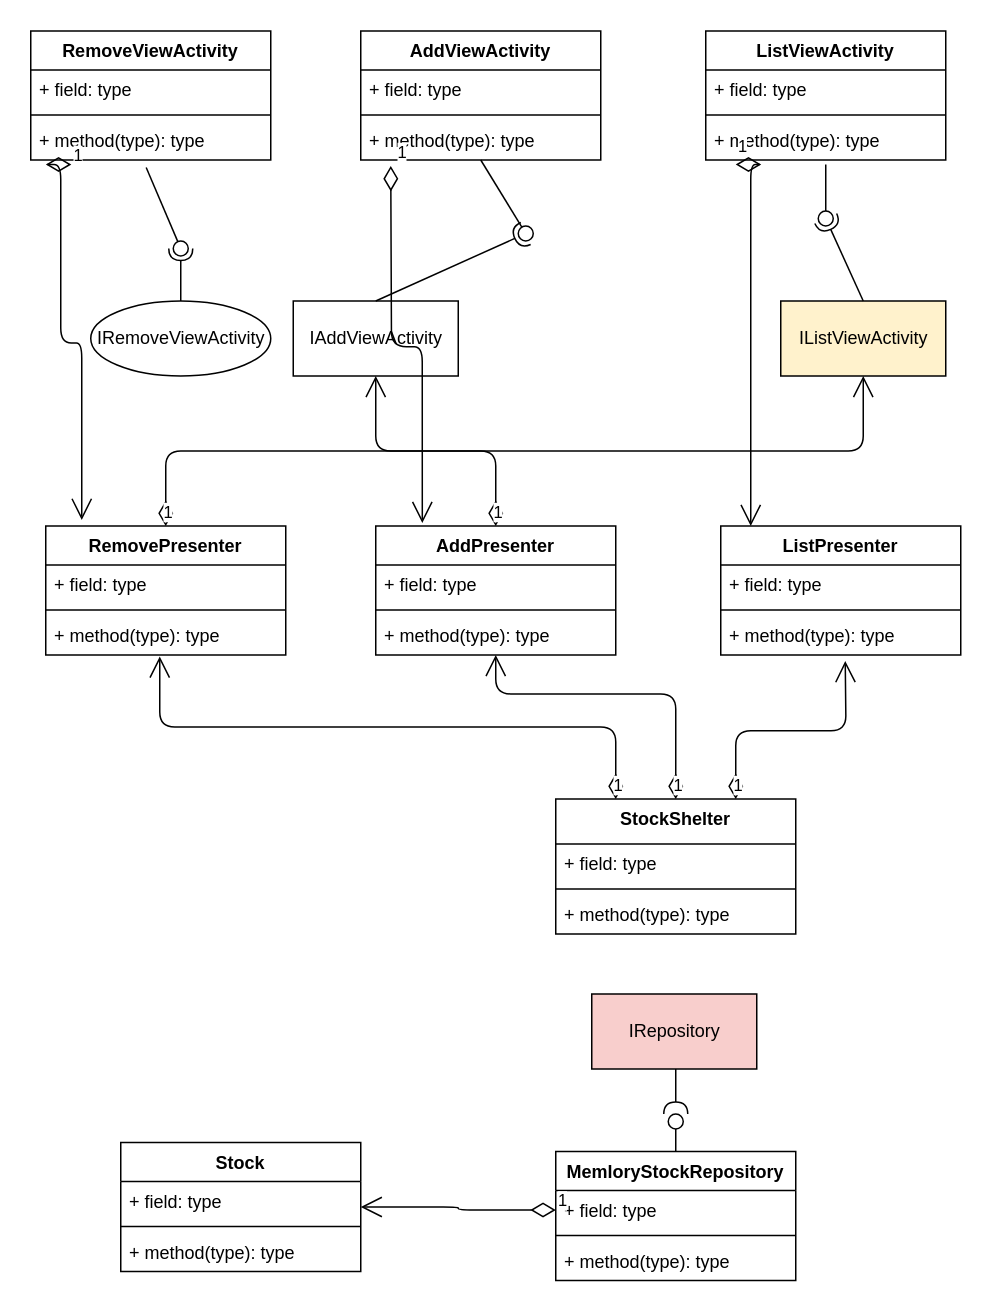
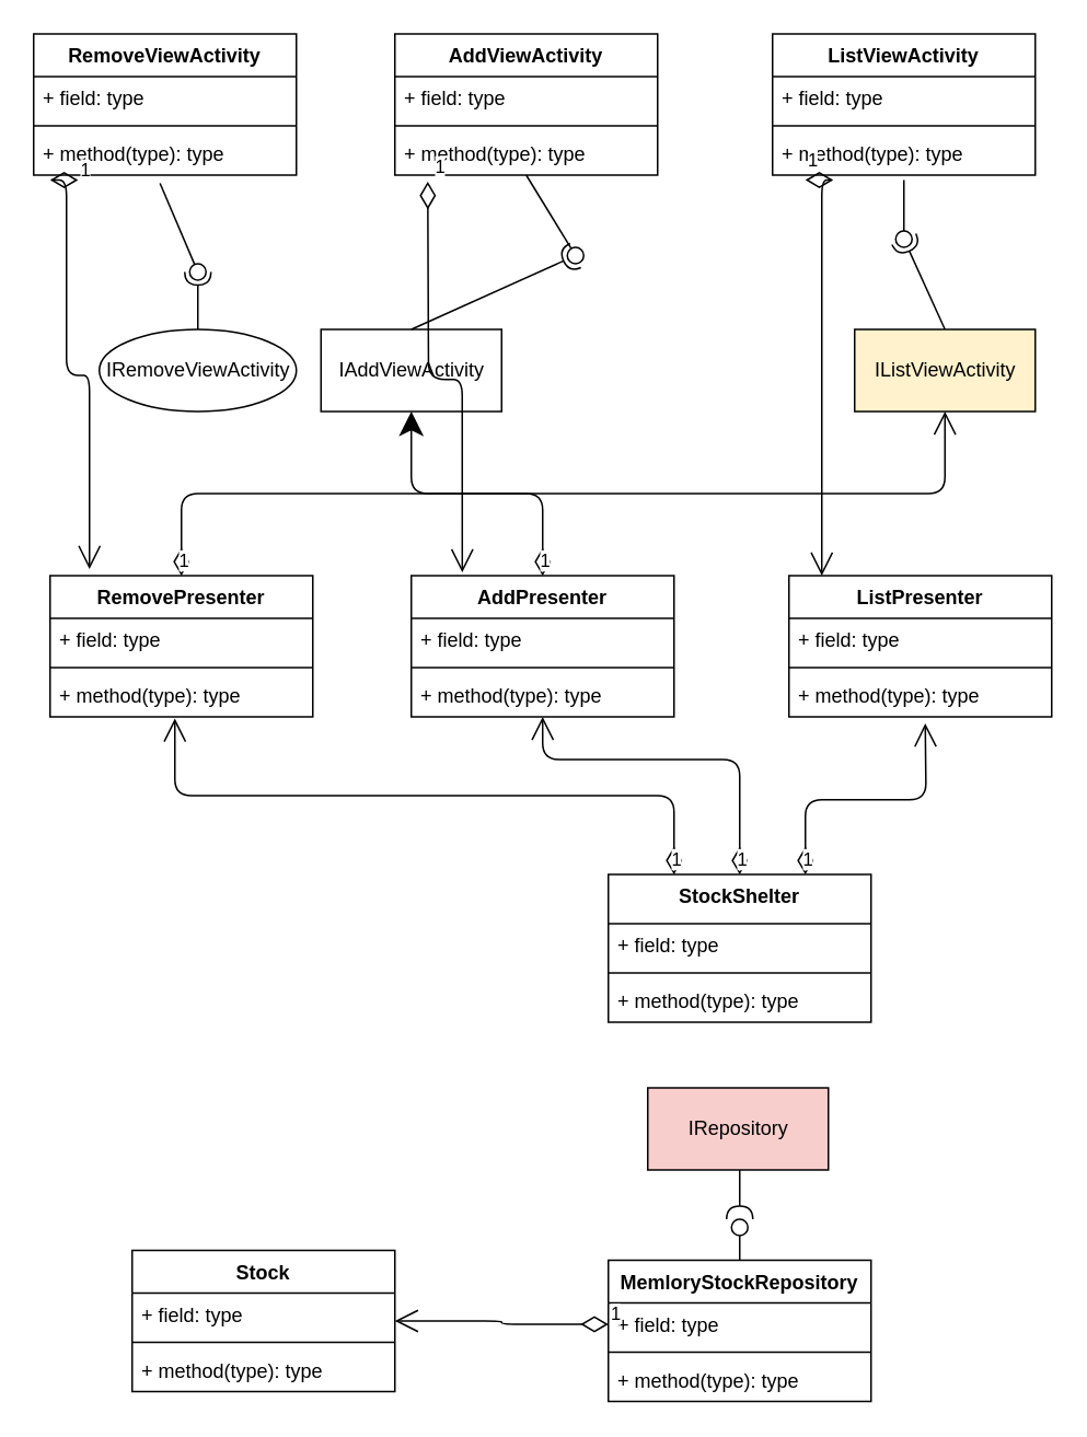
  <mxCell id="0" />
  <mxCell id="1" parent="0" />
  <mxCell id="2" value="StockShelter" style="swimlane;fontStyle=1;align=center;verticalAlign=top;childLayout=stackLayout;horizontal=1;startSize=30;horizontalStack=0;resizeParent=1;resizeParentMax=0;resizeLast=0;collapsible=1;marginBottom=0;" vertex="1" parent="1"><mxGeometry x="370" y="532" width="160" height="90" as="geometry" /></mxCell>
  <mxCell id="3" value="1" style="endArrow=open;html=1;endSize=12;startArrow=diamondThin;startSize=14;startFill=0;edgeStyle=orthogonalEdgeStyle;align=left;verticalAlign=bottom;entryX=0.5;entryY=1;entryDx=0;entryDy=0;" edge="1" parent="2" target="11"><mxGeometry x="-1" y="3" relative="1" as="geometry"><mxPoint x="80" as="sourcePoint" /><mxPoint x="240" as="targetPoint" /><Array as="points"><mxPoint x="80" y="-70" /><mxPoint x="-40" y="-70" /></Array></mxGeometry></mxCell>
  <mxCell id="4" value="+ field: type" style="text;strokeColor=none;fillColor=none;align=left;verticalAlign=top;spacingLeft=4;spacingRight=4;overflow=hidden;rotatable=0;points=[[0,0.5],[1,0.5]];portConstraint=eastwest;" vertex="1" parent="2"><mxGeometry y="30" width="160" height="26" as="geometry" /></mxCell>
  <mxCell id="5" value="" style="line;strokeWidth=1;fillColor=none;align=left;verticalAlign=middle;spacingTop=-1;spacingLeft=3;spacingRight=3;rotatable=0;labelPosition=right;points=[];portConstraint=eastwest;" vertex="1" parent="2"><mxGeometry y="56" width="160" height="8" as="geometry" /></mxCell>
  <mxCell id="6" value="+ method(type): type" style="text;strokeColor=none;fillColor=none;align=left;verticalAlign=top;spacingLeft=4;spacingRight=4;overflow=hidden;rotatable=0;points=[[0,0.5],[1,0.5]];portConstraint=eastwest;" vertex="1" parent="2"><mxGeometry y="64" width="160" height="26" as="geometry" /></mxCell>
  <mxCell id="7" value="ListPresenter" style="swimlane;fontStyle=1;align=center;verticalAlign=top;childLayout=stackLayout;horizontal=1;startSize=26;horizontalStack=0;resizeParent=1;resizeParentMax=0;resizeLast=0;collapsible=1;marginBottom=0;" vertex="1" parent="1"><mxGeometry x="480" y="350" width="160" height="86" as="geometry" /></mxCell>
  <mxCell id="8" value="+ field: type" style="text;strokeColor=none;fillColor=none;align=left;verticalAlign=top;spacingLeft=4;spacingRight=4;overflow=hidden;rotatable=0;points=[[0,0.5],[1,0.5]];portConstraint=eastwest;" vertex="1" parent="7"><mxGeometry y="26" width="160" height="26" as="geometry" /></mxCell>
  <mxCell id="9" value="" style="line;strokeWidth=1;fillColor=none;align=left;verticalAlign=middle;spacingTop=-1;spacingLeft=3;spacingRight=3;rotatable=0;labelPosition=right;points=[];portConstraint=eastwest;" vertex="1" parent="7"><mxGeometry y="52" width="160" height="8" as="geometry" /></mxCell>
  <mxCell id="10" value="+ method(type): type" style="text;strokeColor=none;fillColor=none;align=left;verticalAlign=top;spacingLeft=4;spacingRight=4;overflow=hidden;rotatable=0;points=[[0,0.5],[1,0.5]];portConstraint=eastwest;" vertex="1" parent="7"><mxGeometry y="60" width="160" height="26" as="geometry" /></mxCell>
  <mxCell id="11" value="AddPresenter" style="swimlane;fontStyle=1;align=center;verticalAlign=top;childLayout=stackLayout;horizontal=1;startSize=26;horizontalStack=0;resizeParent=1;resizeParentMax=0;resizeLast=0;collapsible=1;marginBottom=0;" vertex="1" parent="1"><mxGeometry x="250" y="350" width="160" height="86" as="geometry" /></mxCell>
  <mxCell id="12" value="+ field: type" style="text;strokeColor=none;fillColor=none;align=left;verticalAlign=top;spacingLeft=4;spacingRight=4;overflow=hidden;rotatable=0;points=[[0,0.5],[1,0.5]];portConstraint=eastwest;" vertex="1" parent="11"><mxGeometry y="26" width="160" height="26" as="geometry" /></mxCell>
  <mxCell id="13" value="" style="line;strokeWidth=1;fillColor=none;align=left;verticalAlign=middle;spacingTop=-1;spacingLeft=3;spacingRight=3;rotatable=0;labelPosition=right;points=[];portConstraint=eastwest;" vertex="1" parent="11"><mxGeometry y="52" width="160" height="8" as="geometry" /></mxCell>
  <mxCell id="14" value="+ method(type): type" style="text;strokeColor=none;fillColor=none;align=left;verticalAlign=top;spacingLeft=4;spacingRight=4;overflow=hidden;rotatable=0;points=[[0,0.5],[1,0.5]];portConstraint=eastwest;" vertex="1" parent="11"><mxGeometry y="60" width="160" height="26" as="geometry" /></mxCell>
  <mxCell id="15" value="RemovePresenter" style="swimlane;fontStyle=1;align=center;verticalAlign=top;childLayout=stackLayout;horizontal=1;startSize=26;horizontalStack=0;resizeParent=1;resizeParentMax=0;resizeLast=0;collapsible=1;marginBottom=0;" vertex="1" parent="1"><mxGeometry x="30" y="350" width="160" height="86" as="geometry" /></mxCell>
  <mxCell id="16" value="+ field: type" style="text;strokeColor=none;fillColor=none;align=left;verticalAlign=top;spacingLeft=4;spacingRight=4;overflow=hidden;rotatable=0;points=[[0,0.5],[1,0.5]];portConstraint=eastwest;" vertex="1" parent="15"><mxGeometry y="26" width="160" height="26" as="geometry" /></mxCell>
  <mxCell id="17" value="" style="line;strokeWidth=1;fillColor=none;align=left;verticalAlign=middle;spacingTop=-1;spacingLeft=3;spacingRight=3;rotatable=0;labelPosition=right;points=[];portConstraint=eastwest;" vertex="1" parent="15"><mxGeometry y="52" width="160" height="8" as="geometry" /></mxCell>
  <mxCell id="18" value="+ method(type): type" style="text;strokeColor=none;fillColor=none;align=left;verticalAlign=top;spacingLeft=4;spacingRight=4;overflow=hidden;rotatable=0;points=[[0,0.5],[1,0.5]];portConstraint=eastwest;" vertex="1" parent="15"><mxGeometry y="60" width="160" height="26" as="geometry" /></mxCell>
  <mxCell id="19" value="AddViewActivity" style="swimlane;fontStyle=1;align=center;verticalAlign=top;childLayout=stackLayout;horizontal=1;startSize=26;horizontalStack=0;resizeParent=1;resizeParentMax=0;resizeLast=0;collapsible=1;marginBottom=0;" vertex="1" parent="1"><mxGeometry x="240" y="20" width="160" height="86" as="geometry" /></mxCell>
  <mxCell id="20" value="+ field: type" style="text;strokeColor=none;fillColor=none;align=left;verticalAlign=top;spacingLeft=4;spacingRight=4;overflow=hidden;rotatable=0;points=[[0,0.5],[1,0.5]];portConstraint=eastwest;" vertex="1" parent="19"><mxGeometry y="26" width="160" height="26" as="geometry" /></mxCell>
  <mxCell id="21" value="" style="line;strokeWidth=1;fillColor=none;align=left;verticalAlign=middle;spacingTop=-1;spacingLeft=3;spacingRight=3;rotatable=0;labelPosition=right;points=[];portConstraint=eastwest;" vertex="1" parent="19"><mxGeometry y="52" width="160" height="8" as="geometry" /></mxCell>
  <mxCell id="22" value="+ method(type): type" style="text;strokeColor=none;fillColor=none;align=left;verticalAlign=top;spacingLeft=4;spacingRight=4;overflow=hidden;rotatable=0;points=[[0,0.5],[1,0.5]];portConstraint=eastwest;" vertex="1" parent="19"><mxGeometry y="60" width="160" height="26" as="geometry" /></mxCell>
  <mxCell id="23" value="ListViewActivity" style="swimlane;fontStyle=1;align=center;verticalAlign=top;childLayout=stackLayout;horizontal=1;startSize=26;horizontalStack=0;resizeParent=1;resizeParentMax=0;resizeLast=0;collapsible=1;marginBottom=0;" vertex="1" parent="1"><mxGeometry x="470" y="20" width="160" height="86" as="geometry" /></mxCell>
  <mxCell id="24" value="+ field: type" style="text;strokeColor=none;fillColor=none;align=left;verticalAlign=top;spacingLeft=4;spacingRight=4;overflow=hidden;rotatable=0;points=[[0,0.5],[1,0.5]];portConstraint=eastwest;" vertex="1" parent="23"><mxGeometry y="26" width="160" height="26" as="geometry" /></mxCell>
  <mxCell id="25" value="" style="line;strokeWidth=1;fillColor=none;align=left;verticalAlign=middle;spacingTop=-1;spacingLeft=3;spacingRight=3;rotatable=0;labelPosition=right;points=[];portConstraint=eastwest;" vertex="1" parent="23"><mxGeometry y="52" width="160" height="8" as="geometry" /></mxCell>
  <mxCell id="26" value="+ method(type): type" style="text;strokeColor=none;fillColor=none;align=left;verticalAlign=top;spacingLeft=4;spacingRight=4;overflow=hidden;rotatable=0;points=[[0,0.5],[1,0.5]];portConstraint=eastwest;" vertex="1" parent="23"><mxGeometry y="60" width="160" height="26" as="geometry" /></mxCell>
  <mxCell id="27" value="RemoveViewActivity" style="swimlane;fontStyle=1;align=center;verticalAlign=top;childLayout=stackLayout;horizontal=1;startSize=26;horizontalStack=0;resizeParent=1;resizeParentMax=0;resizeLast=0;collapsible=1;marginBottom=0;" vertex="1" parent="1"><mxGeometry x="20" y="20" width="160" height="86" as="geometry" /></mxCell>
  <mxCell id="28" value="+ field: type" style="text;strokeColor=none;fillColor=none;align=left;verticalAlign=top;spacingLeft=4;spacingRight=4;overflow=hidden;rotatable=0;points=[[0,0.5],[1,0.5]];portConstraint=eastwest;" vertex="1" parent="27"><mxGeometry y="26" width="160" height="26" as="geometry" /></mxCell>
  <mxCell id="29" value="" style="line;strokeWidth=1;fillColor=none;align=left;verticalAlign=middle;spacingTop=-1;spacingLeft=3;spacingRight=3;rotatable=0;labelPosition=right;points=[];portConstraint=eastwest;" vertex="1" parent="27"><mxGeometry y="52" width="160" height="8" as="geometry" /></mxCell>
  <mxCell id="30" value="+ method(type): type" style="text;strokeColor=none;fillColor=none;align=left;verticalAlign=top;spacingLeft=4;spacingRight=4;overflow=hidden;rotatable=0;points=[[0,0.5],[1,0.5]];portConstraint=eastwest;" vertex="1" parent="27"><mxGeometry y="60" width="160" height="26" as="geometry" /></mxCell>
  <mxCell id="31" value="MemloryStockRepository" style="swimlane;fontStyle=1;align=center;verticalAlign=top;childLayout=stackLayout;horizontal=1;startSize=26;horizontalStack=0;resizeParent=1;resizeParentMax=0;resizeLast=0;collapsible=1;marginBottom=0;" vertex="1" parent="1"><mxGeometry x="370" y="767" width="160" height="86" as="geometry" /></mxCell>
  <mxCell id="32" value="+ field: type" style="text;strokeColor=none;fillColor=none;align=left;verticalAlign=top;spacingLeft=4;spacingRight=4;overflow=hidden;rotatable=0;points=[[0,0.5],[1,0.5]];portConstraint=eastwest;" vertex="1" parent="31"><mxGeometry y="26" width="160" height="26" as="geometry" /></mxCell>
  <mxCell id="33" value="" style="line;strokeWidth=1;fillColor=none;align=left;verticalAlign=middle;spacingTop=-1;spacingLeft=3;spacingRight=3;rotatable=0;labelPosition=right;points=[];portConstraint=eastwest;" vertex="1" parent="31"><mxGeometry y="52" width="160" height="8" as="geometry" /></mxCell>
  <mxCell id="34" value="+ method(type): type" style="text;strokeColor=none;fillColor=none;align=left;verticalAlign=top;spacingLeft=4;spacingRight=4;overflow=hidden;rotatable=0;points=[[0,0.5],[1,0.5]];portConstraint=eastwest;" vertex="1" parent="31"><mxGeometry y="60" width="160" height="26" as="geometry" /></mxCell>
  <mxCell id="35" value="Stock" style="swimlane;fontStyle=1;align=center;verticalAlign=top;childLayout=stackLayout;horizontal=1;startSize=26;horizontalStack=0;resizeParent=1;resizeParentMax=0;resizeLast=0;collapsible=1;marginBottom=0;" vertex="1" parent="1"><mxGeometry x="80" y="761" width="160" height="86" as="geometry" /></mxCell>
  <mxCell id="36" value="+ field: type" style="text;strokeColor=none;fillColor=none;align=left;verticalAlign=top;spacingLeft=4;spacingRight=4;overflow=hidden;rotatable=0;points=[[0,0.5],[1,0.5]];portConstraint=eastwest;" vertex="1" parent="35"><mxGeometry y="26" width="160" height="26" as="geometry" /></mxCell>
  <mxCell id="37" value="" style="line;strokeWidth=1;fillColor=none;align=left;verticalAlign=middle;spacingTop=-1;spacingLeft=3;spacingRight=3;rotatable=0;labelPosition=right;points=[];portConstraint=eastwest;" vertex="1" parent="35"><mxGeometry y="52" width="160" height="8" as="geometry" /></mxCell>
  <mxCell id="38" value="+ method(type): type" style="text;strokeColor=none;fillColor=none;align=left;verticalAlign=top;spacingLeft=4;spacingRight=4;overflow=hidden;rotatable=0;points=[[0,0.5],[1,0.5]];portConstraint=eastwest;" vertex="1" parent="35"><mxGeometry y="60" width="160" height="26" as="geometry" /></mxCell>
  <mxCell id="39" value="" style="rounded=0;orthogonalLoop=1;jettySize=auto;html=1;endArrow=none;endFill=0;exitX=0.5;exitY=0;exitDx=0;exitDy=0;" edge="1" target="41" parent="1" source="31"><mxGeometry relative="1" as="geometry"><mxPoint x="300" y="647" as="sourcePoint" /></mxGeometry></mxCell>
  <mxCell id="40" value="" style="rounded=0;orthogonalLoop=1;jettySize=auto;html=1;endArrow=halfCircle;endFill=0;endSize=6;strokeWidth=1;" edge="1" parent="1"><mxGeometry relative="1" as="geometry"><mxPoint x="450" y="712" as="sourcePoint" /><mxPoint x="450" y="742" as="targetPoint" /></mxGeometry></mxCell>
  <mxCell id="41" value="" style="ellipse;whiteSpace=wrap;html=1;fontFamily=Helvetica;fontSize=12;fontColor=#000000;align=center;strokeColor=#000000;fillColor=#ffffff;points=[];aspect=fixed;resizable=0;" vertex="1" parent="1"><mxGeometry x="445" y="742" width="10" height="10" as="geometry" /></mxCell>
  <mxCell id="42" value="1" style="endArrow=open;html=1;endSize=12;startArrow=diamondThin;startSize=14;startFill=0;edgeStyle=orthogonalEdgeStyle;align=left;verticalAlign=bottom;exitX=0;exitY=0.5;exitDx=0;exitDy=0;entryX=1;entryY=0.5;entryDx=0;entryDy=0;" edge="1" parent="1" source="32" target="35"><mxGeometry x="-1" y="3" relative="1" as="geometry"><mxPoint x="240" y="652" as="sourcePoint" /><mxPoint x="400" y="652" as="targetPoint" /></mxGeometry></mxCell>
  <mxCell id="43" value="IRepository" style="html=1;fillColor=#f8cecc;" vertex="1" parent="1"><mxGeometry x="394" y="662" width="110" height="50" as="geometry" /></mxCell>
  <mxCell id="44" value="1" style="endArrow=open;html=1;endSize=12;startArrow=diamondThin;startSize=14;startFill=0;edgeStyle=orthogonalEdgeStyle;align=left;verticalAlign=bottom;exitX=0.25;exitY=0;exitDx=0;exitDy=0;entryX=0.475;entryY=1.038;entryDx=0;entryDy=0;entryPerimeter=0;" edge="1" parent="1" source="2" target="18"><mxGeometry x="-1" y="3" relative="1" as="geometry"><mxPoint x="200" y="502" as="sourcePoint" /><mxPoint x="360" y="502" as="targetPoint" /></mxGeometry></mxCell>
  <mxCell id="45" value="1" style="endArrow=open;html=1;endSize=12;startArrow=diamondThin;startSize=14;startFill=0;edgeStyle=orthogonalEdgeStyle;align=left;verticalAlign=bottom;exitX=0.75;exitY=0;exitDx=0;exitDy=0;" edge="1" parent="1" source="2"><mxGeometry x="-1" y="3" relative="1" as="geometry"><mxPoint x="200" y="502" as="sourcePoint" /><mxPoint x="563" y="440" as="targetPoint" /></mxGeometry></mxCell>
  <mxCell id="46" value="IRemoveViewActivity" style="ellipse;html=1;" vertex="1" parent="1"><mxGeometry x="60" y="200" width="120" height="50" as="geometry" /></mxCell>
  <mxCell id="47" value="IAddViewActivity" style="html=1;" vertex="1" parent="1"><mxGeometry x="195" y="200" width="110" height="50" as="geometry" /></mxCell>
  <mxCell id="48" value="IListViewActivity" style="html=1;fillColor=#fff2cc;" vertex="1" parent="1"><mxGeometry x="520" y="200" width="110" height="50" as="geometry" /></mxCell>
  <mxCell id="49" value="" style="rounded=0;orthogonalLoop=1;jettySize=auto;html=1;endArrow=none;endFill=0;exitX=0.481;exitY=1.192;exitDx=0;exitDy=0;exitPerimeter=0;" edge="1" target="51" parent="1" source="30"><mxGeometry relative="1" as="geometry"><mxPoint x="100" y="165" as="sourcePoint" /></mxGeometry></mxCell>
  <mxCell id="50" value="" style="rounded=0;orthogonalLoop=1;jettySize=auto;html=1;endArrow=halfCircle;endFill=0;entryX=0.5;entryY=0.5;entryDx=0;entryDy=0;endSize=6;strokeWidth=1;exitX=0.5;exitY=0;exitDx=0;exitDy=0;" edge="1" target="51" parent="1" source="46"><mxGeometry relative="1" as="geometry"><mxPoint x="140" y="165" as="sourcePoint" /></mxGeometry></mxCell>
  <mxCell id="51" value="" style="ellipse;whiteSpace=wrap;html=1;fontFamily=Helvetica;fontSize=12;fontColor=#000000;align=center;strokeColor=#000000;fillColor=#ffffff;points=[];aspect=fixed;resizable=0;" vertex="1" parent="1"><mxGeometry x="115" y="160" width="10" height="10" as="geometry" /></mxCell>
  <mxCell id="52" value="" style="rounded=0;orthogonalLoop=1;jettySize=auto;html=1;endArrow=none;endFill=0;exitX=0.5;exitY=1;exitDx=0;exitDy=0;" edge="1" target="54" parent="1" source="19"><mxGeometry relative="1" as="geometry"><mxPoint x="330" y="155" as="sourcePoint" /></mxGeometry></mxCell>
  <mxCell id="53" value="" style="rounded=0;orthogonalLoop=1;jettySize=auto;html=1;endArrow=halfCircle;endFill=0;entryX=0.5;entryY=0.5;entryDx=0;entryDy=0;endSize=6;strokeWidth=1;exitX=0.5;exitY=0;exitDx=0;exitDy=0;" edge="1" target="54" parent="1" source="47"><mxGeometry relative="1" as="geometry"><mxPoint x="370" y="155" as="sourcePoint" /></mxGeometry></mxCell>
  <mxCell id="54" value="" style="ellipse;whiteSpace=wrap;html=1;fontFamily=Helvetica;fontSize=12;fontColor=#000000;align=center;strokeColor=#000000;fillColor=#ffffff;points=[];aspect=fixed;resizable=0;" vertex="1" parent="1"><mxGeometry x="345" y="150" width="10" height="10" as="geometry" /></mxCell>
  <mxCell id="55" value="" style="rounded=0;orthogonalLoop=1;jettySize=auto;html=1;endArrow=none;endFill=0;exitX=0.5;exitY=1.115;exitDx=0;exitDy=0;exitPerimeter=0;" edge="1" target="57" parent="1" source="26"><mxGeometry relative="1" as="geometry"><mxPoint x="455" y="145" as="sourcePoint" /></mxGeometry></mxCell>
  <mxCell id="56" value="" style="rounded=0;orthogonalLoop=1;jettySize=auto;html=1;endArrow=halfCircle;endFill=0;endSize=6;strokeWidth=1;exitX=0.5;exitY=0;exitDx=0;exitDy=0;" edge="1" parent="1" source="48"><mxGeometry relative="1" as="geometry"><mxPoint x="495" y="145" as="sourcePoint" /><mxPoint x="550" y="145" as="targetPoint" /></mxGeometry></mxCell>
  <mxCell id="57" value="" style="ellipse;whiteSpace=wrap;html=1;fontFamily=Helvetica;fontSize=12;fontColor=#000000;align=center;strokeColor=#000000;fillColor=#ffffff;points=[];aspect=fixed;resizable=0;" vertex="1" parent="1"><mxGeometry x="545" y="140" width="10" height="10" as="geometry" /></mxCell>
  <mxCell id="58" value="1" style="endArrow=open;html=1;endSize=12;startArrow=diamondThin;startSize=14;startFill=0;edgeStyle=orthogonalEdgeStyle;align=left;verticalAlign=bottom;exitX=0.169;exitY=1.115;exitDx=0;exitDy=0;exitPerimeter=0;entryX=0.15;entryY=-0.047;entryDx=0;entryDy=0;entryPerimeter=0;" edge="1" parent="1" source="30" target="15"><mxGeometry x="-1" y="3" relative="1" as="geometry"><mxPoint x="30" y="160" as="sourcePoint" /><mxPoint x="190" y="160" as="targetPoint" /><Array as="points"><mxPoint x="40" y="109" /><mxPoint x="40" y="228" /><mxPoint x="54" y="228" /></Array></mxGeometry></mxCell>
  <mxCell id="59" value="1" style="endArrow=open;html=1;endSize=12;startArrow=diamondThin;startSize=14;startFill=0;edgeStyle=orthogonalEdgeStyle;align=left;verticalAlign=bottom;entryX=0.194;entryY=-0.023;entryDx=0;entryDy=0;entryPerimeter=0;" edge="1" parent="1" target="11"><mxGeometry x="-1" y="3" relative="1" as="geometry"><mxPoint x="260" y="110" as="sourcePoint" /><mxPoint x="420" y="110" as="targetPoint" /></mxGeometry></mxCell>
  <mxCell id="60" value="1" style="endArrow=open;html=1;endSize=12;startArrow=diamondThin;startSize=14;startFill=0;edgeStyle=orthogonalEdgeStyle;align=left;verticalAlign=bottom;exitX=0.125;exitY=1.115;exitDx=0;exitDy=0;exitPerimeter=0;entryX=0.125;entryY=0;entryDx=0;entryDy=0;entryPerimeter=0;" edge="1" parent="1" source="26" target="7"><mxGeometry x="-1" y="3" relative="1" as="geometry"><mxPoint x="480" y="220" as="sourcePoint" /><mxPoint x="640" y="220" as="targetPoint" /><Array as="points"><mxPoint x="500" y="109" /></Array></mxGeometry></mxCell>
  <mxCell id="61" value="1" style="endArrow=open;html=1;endSize=12;startArrow=diamondThin;startSize=14;startFill=0;edgeStyle=orthogonalEdgeStyle;align=left;verticalAlign=bottom;exitX=0.5;exitY=0;exitDx=0;exitDy=0;" edge="1" parent="1" source="15" target="48"><mxGeometry x="-1" y="3" relative="1" as="geometry"><mxPoint x="100" y="310" as="sourcePoint" /><mxPoint x="260" y="310" as="targetPoint" /></mxGeometry></mxCell>
- <mxCell id="62" value="1" style="endArrow=open;html=1;endSize=12;startArrow=diamondThin;startSize=14;startFill=0;edgeStyle=orthogonalEdgeStyle;align=left;verticalAlign=bottom;exitX=0.5;exitY=0;exitDx=0;exitDy=0;entryX=0.5;entryY=1;entryDx=0;entryDy=0;" edge="1" parent="1" source="11" target="47"><mxGeometry x="-1" y="3" relative="1" as="geometry"><mxPoint x="360" y="300" as="sourcePoint" /><mxPoint x="360" y="260" as="targetPoint" /></mxGeometry></mxCell>
+ <mxCell id="62" value="1" style="endArrow=classic;html=1;endSize=12;startArrow=diamondThin;startSize=14;startFill=0;edgeStyle=orthogonalEdgeStyle;align=left;verticalAlign=bottom;exitX=0.5;exitY=0;exitDx=0;exitDy=0;entryX=0.5;entryY=1;entryDx=0;entryDy=0;" edge="1" parent="1" source="11" target="47"><mxGeometry x="-1" y="3" relative="1" as="geometry"><mxPoint x="360" y="300" as="sourcePoint" /><mxPoint x="360" y="260" as="targetPoint" /></mxGeometry></mxCell>
